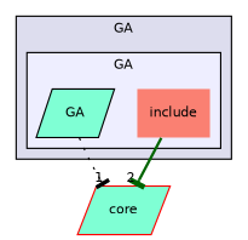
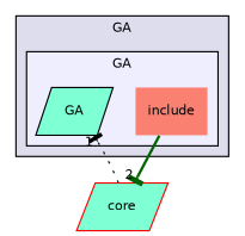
  digraph {
    compound=true
    node [fillcolor=aquamarine fontname=Helvetica fontsize=10 shape=parallelogram style=filled]
    edge [arrowhead=tee labeldistance=1.5 labelfontname=Helvetica labelfontsize=10]
    n1 [fillcolor=salmon label=include shape=plaintext]
    n2 [label=GA]
    n3 [color=red label=core]
    subgraph cluster_1 {
      bgcolor="#ddddee"
      fontname=Helvetica
      fontsize=10
      label=GA
      pencolor=black
      subgraph cluster_2 {
        bgcolor="#eeeeff"
        fontname=Helvetica
        fontsize=10
        label=GA
        pencolor=black
        n1
        n2
      }
    }
    n1 -> n3 [color=darkgreen headlabel=2 style=bold]
-   n2 -> n3 [color=black headlabel=1 style=dotted]
+   n3 -> n2 [color=black headlabel=1 style=dotted]
  }
